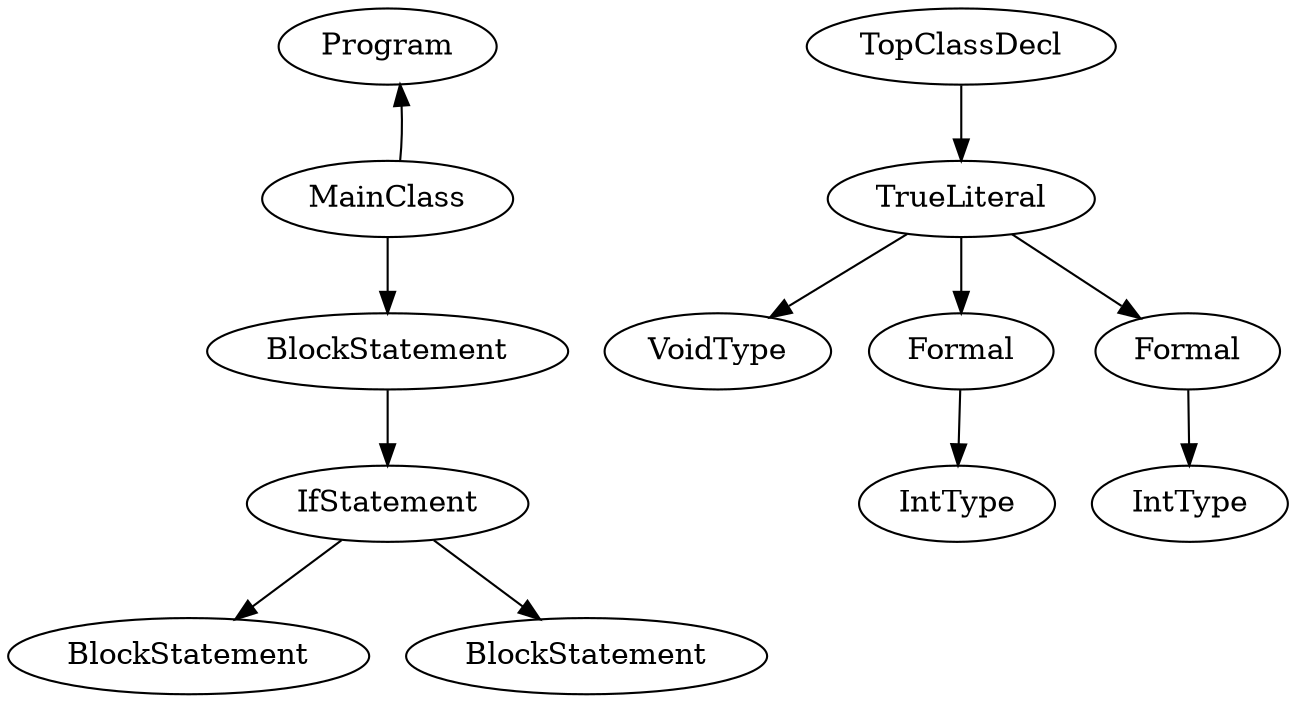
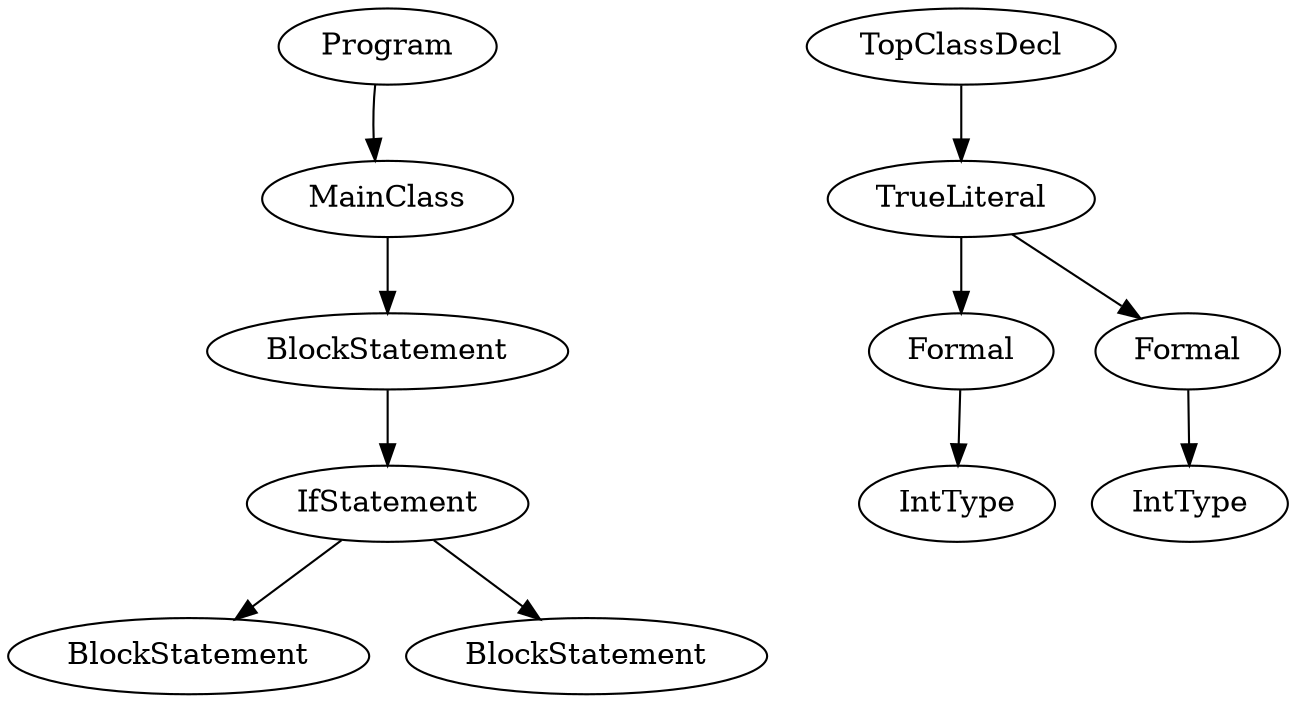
  digraph {
    n1 [label=Program]
    n2 [label=MainClass]
    n3 [label=BlockStatement]
    n4 [label=TopClassDecl]
    n5 [label=TrueLiteral]
    n6 [label=IfStatement]
    n7 [label=BlockStatement]
    n8 [label=BlockStatement]
-   n9 [label=VoidType]
    n10 [label=Formal]
    n11 [label=Formal]
    n12 [label=IntType]
    n13 [label=IntType]
-   n2 -> n1
+   n1 -> n2
    n2 -> n3
    n3 -> n6
    n4 -> n5
-   n5 -> n9
    n5 -> n10
    n5 -> n11
    n6 -> n7
    n6 -> n8
    n10 -> n12
    n11 -> n13
  }
